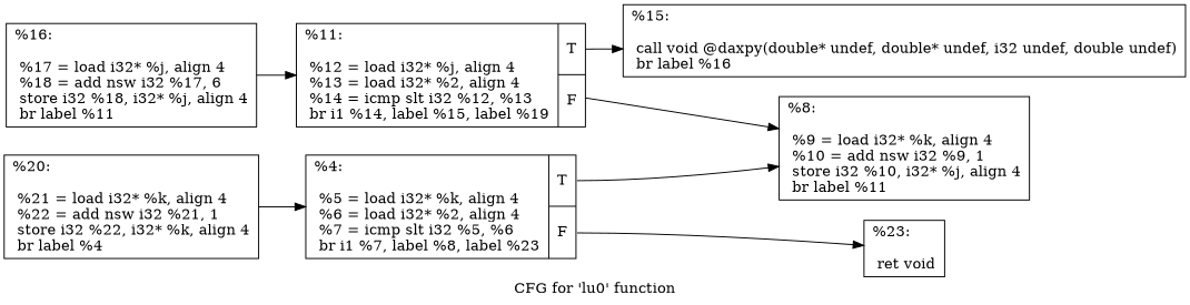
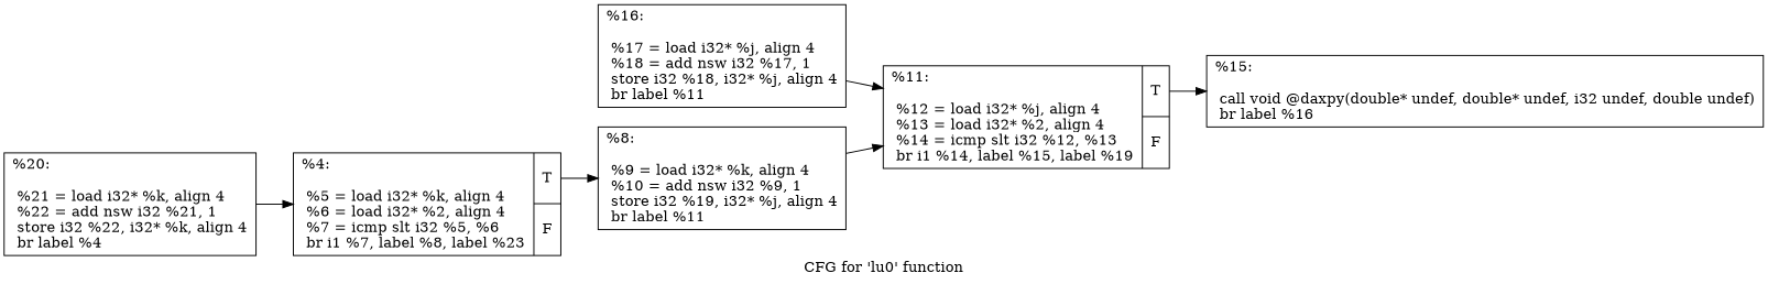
  digraph {
    label="CFG for 'lu0' function"
    rankdir=LR
    node [shape=record]
    n1 [label="{%4:\l\l  %5 = load i32* %k, align 4\l  %6 = load i32* %2, align 4\l  %7 = icmp slt i32 %5, %6\l  br i1 %7, label %8, label %23\l|{<s0>T|<s1>F}}"]
-   n2 [label="{%8:\l\l  %9 = load i32* %k, align 4\l  %10 = add nsw i32 %9, 1\l  store i32 %10, i32* %j, align 4\l  br label %11\l}"]
-   n3 [label="{%23:\l\l  ret void\l}"]
+   n2 [label="{%8:\l\l  %9 = load i32* %k, align 4\l  %10 = add nsw i32 %9, 1\l  store i32 %19, i32* %j, align 4\l  br label %11\l}"]
    n4 [label="{%11:\l\l  %12 = load i32* %j, align 4\l  %13 = load i32* %2, align 4\l  %14 = icmp slt i32 %12, %13\l  br i1 %14, label %15, label %19\l|{<s0>T|<s1>F}}"]
    n5 [label="{%15:\l\l  call void @daxpy(double* undef, double* undef, i32 undef, double undef)\l  br label %16\l}"]
-   n6 [label="{%16:\l\l  %17 = load i32* %j, align 4\l  %18 = add nsw i32 %17, 6\l  store i32 %18, i32* %j, align 4\l  br label %11\l}"]
+   n6 [label="{%16:\l\l  %17 = load i32* %j, align 4\l  %18 = add nsw i32 %17, 1\l  store i32 %18, i32* %j, align 4\l  br label %11\l}"]
    n7 [label="{%20:\l\l  %21 = load i32* %k, align 4\l  %22 = add nsw i32 %21, 1\l  store i32 %22, i32* %k, align 4\l  br label %4\l}"]
    n1 -> n2 [tailport=s0]
-   n1 -> n3 [tailport=s1]
-   n4 -> n2
+   n2 -> n4
    n4 -> n5 [tailport=s0]
    n6 -> n4
    n7 -> n1
  }
